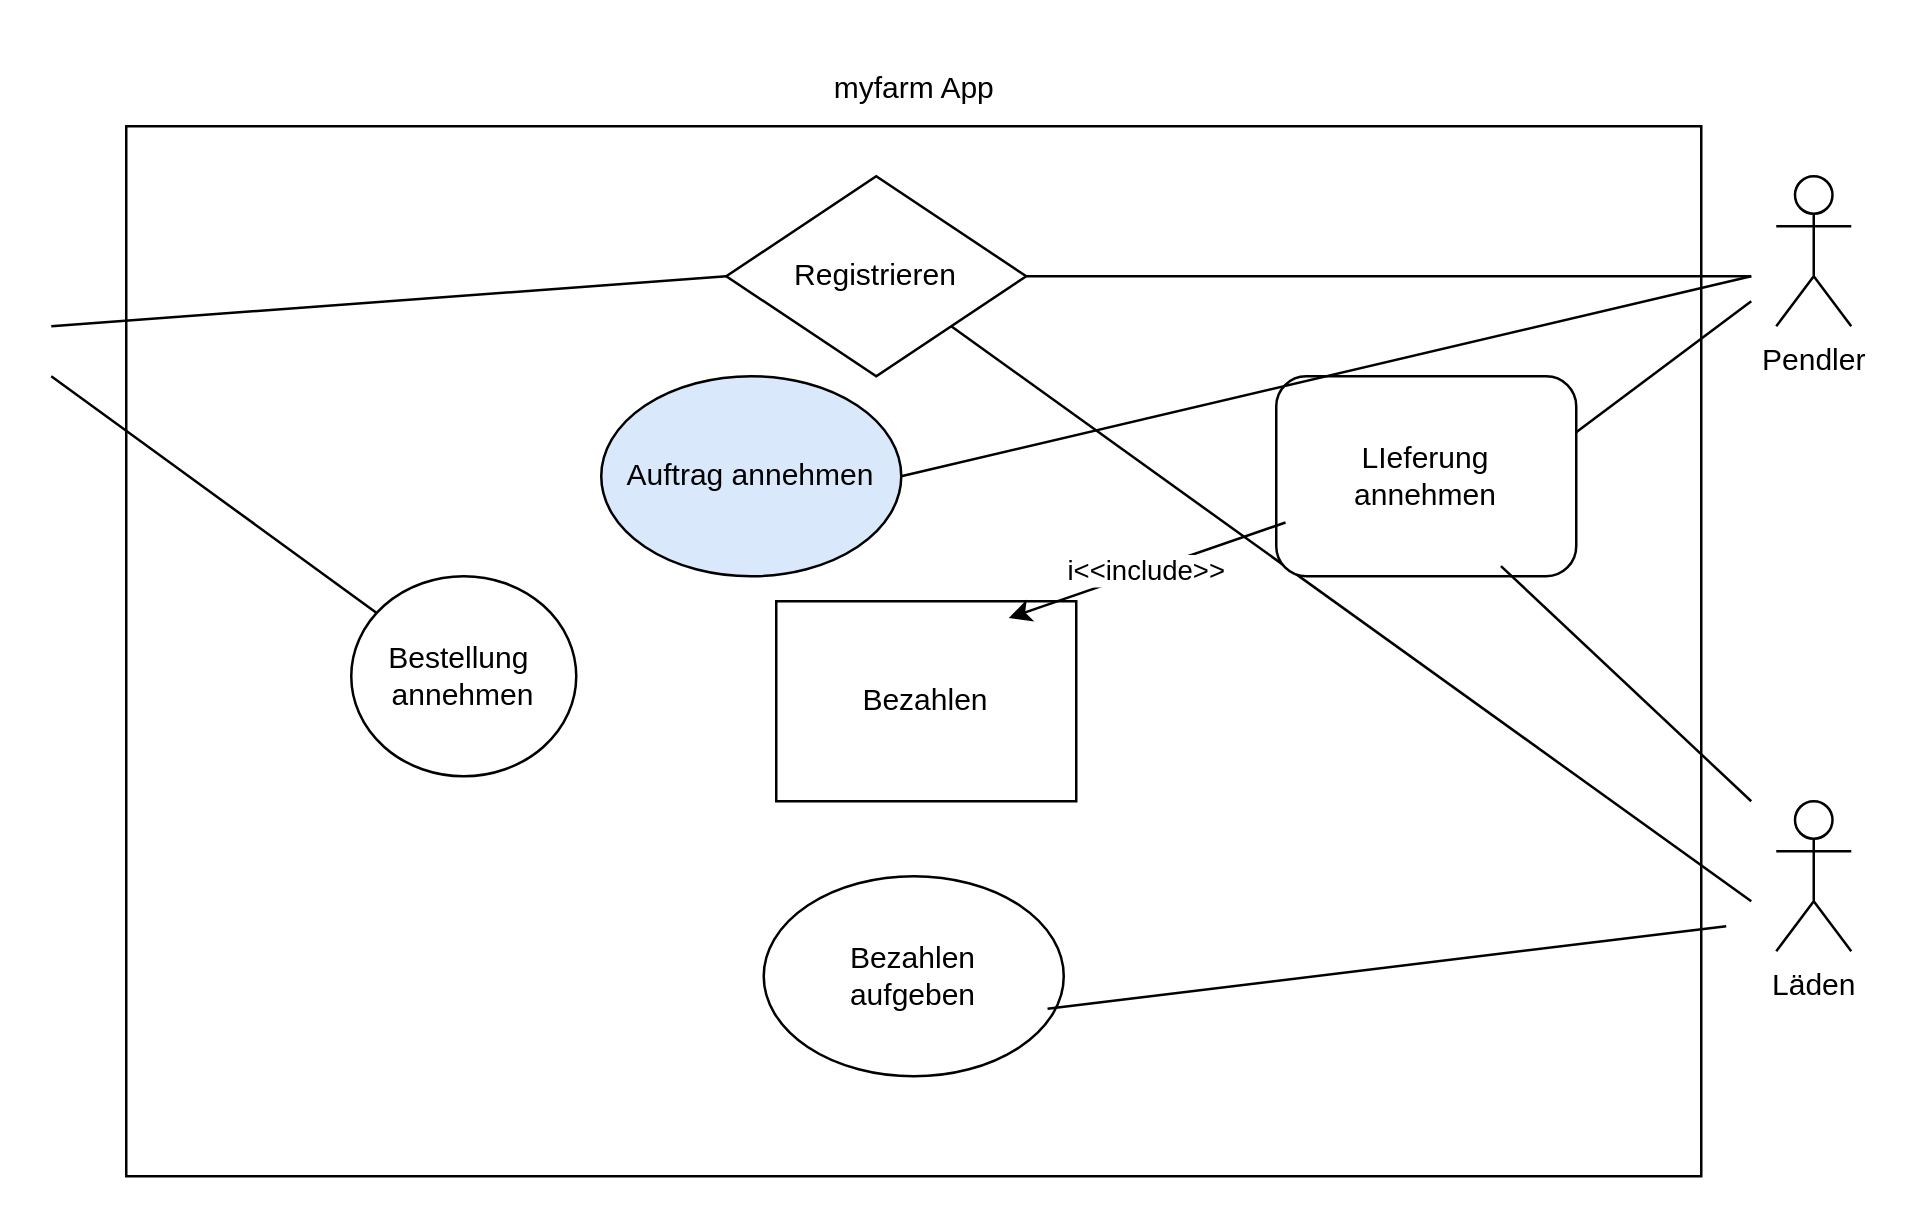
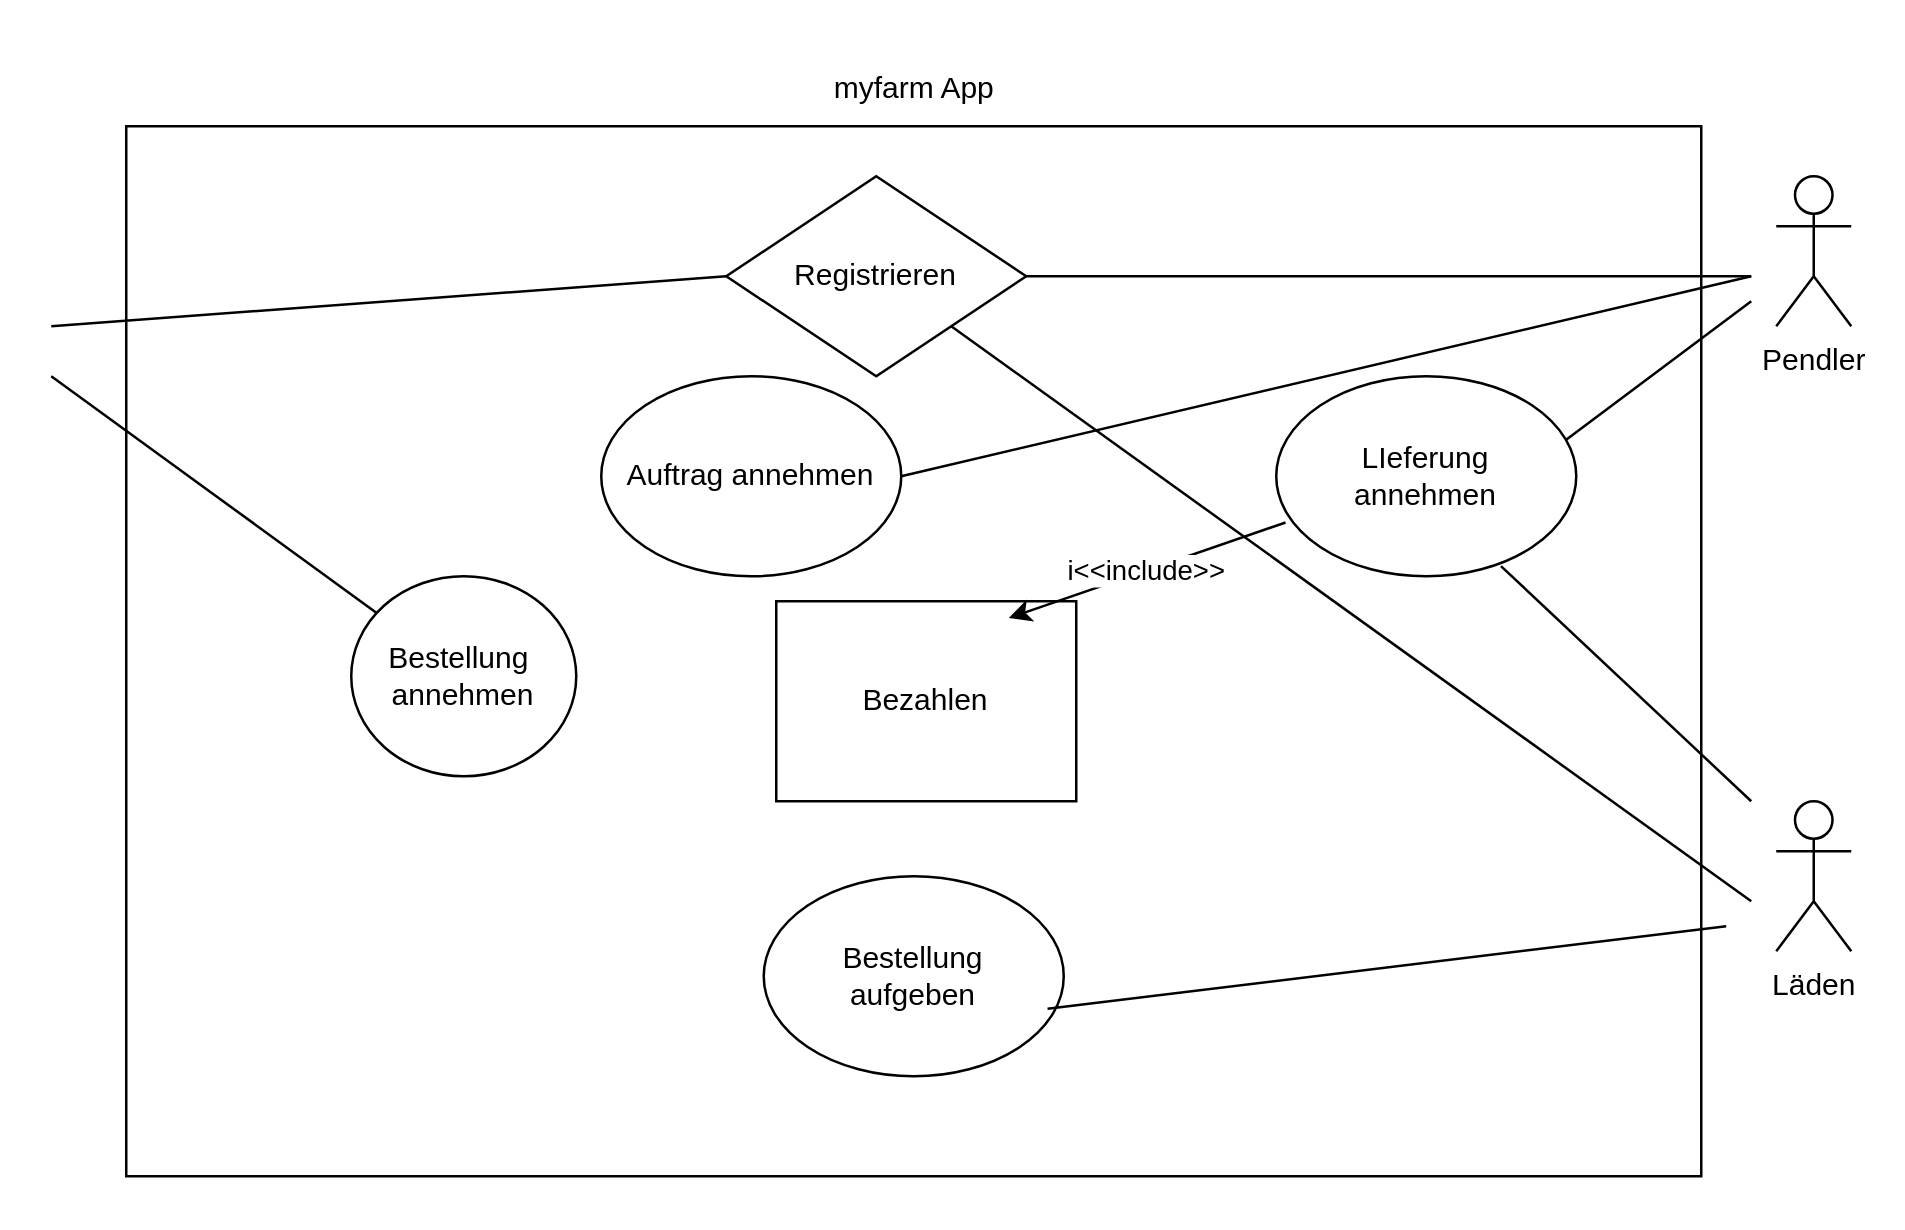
  <mxCell id="0" />
  <mxCell id="1" parent="0" />
  <mxCell id="2" value="" style="rounded=0;whiteSpace=wrap;html=1;" vertex="1" parent="1"><mxGeometry x="50" y="50" width="630" height="420" as="geometry" /></mxCell>
  <mxCell id="3" value="Pendler" style="shape=umlActor;verticalLabelPosition=bottom;verticalAlign=top;html=1;outlineConnect=0;" vertex="1" parent="1"><mxGeometry x="710" y="70" width="30" height="60" as="geometry" /></mxCell>
  <mxCell id="4" value="Läden" style="shape=umlActor;verticalLabelPosition=bottom;verticalAlign=top;html=1;outlineConnect=0;" vertex="1" parent="1"><mxGeometry x="710" y="320" width="30" height="60" as="geometry" /></mxCell>
  <mxCell id="5" value="Registrieren" style="rhombus;whiteSpace=wrap;html=1;" vertex="1" parent="1"><mxGeometry x="290" y="70" width="120" height="80" as="geometry" /></mxCell>
  <mxCell id="6" value="" style="endArrow=none;html=1;rounded=0;entryX=0;entryY=0.5;entryDx=0;entryDy=0;" edge="1" parent="1" target="5"><mxGeometry width="50" height="50" relative="1" as="geometry"><mxPoint x="20" y="130" as="sourcePoint" /><mxPoint x="370" y="180" as="targetPoint" /></mxGeometry></mxCell>
  <mxCell id="7" value="" style="endArrow=none;html=1;rounded=0;exitX=1;exitY=0.5;exitDx=0;exitDy=0;" edge="1" parent="1" source="5"><mxGeometry width="50" height="50" relative="1" as="geometry"><mxPoint x="320" y="230" as="sourcePoint" /><mxPoint x="700" y="110" as="targetPoint" /></mxGeometry></mxCell>
  <mxCell id="8" value="" style="endArrow=none;html=1;rounded=0;exitX=1;exitY=1;exitDx=0;exitDy=0;" edge="1" parent="1" source="5"><mxGeometry width="50" height="50" relative="1" as="geometry"><mxPoint x="320" y="270" as="sourcePoint" /><mxPoint x="700" y="360" as="targetPoint" /></mxGeometry></mxCell>
  <mxCell id="9" value="Bestellung&amp;nbsp;&lt;br&gt;annehmen" style="ellipse;whiteSpace=wrap;html=1;" vertex="1" parent="1"><mxGeometry x="140" y="230" width="90" height="80" as="geometry" /></mxCell>
  <mxCell id="10" value="" style="endArrow=none;html=1;rounded=0;" edge="1" parent="1" source="9"><mxGeometry width="50" height="50" relative="1" as="geometry"><mxPoint x="340" y="290" as="sourcePoint" /><mxPoint x="20" y="150" as="targetPoint" /></mxGeometry></mxCell>
  <mxCell id="11" value="" style="endArrow=none;html=1;rounded=0;exitX=0.953;exitY=0.332;exitDx=0;exitDy=0;exitPerimeter=0;" edge="1" parent="1" source="12"><mxGeometry width="50" height="50" relative="1" as="geometry"><mxPoint x="340" y="290" as="sourcePoint" /><mxPoint x="700" y="120" as="targetPoint" /></mxGeometry></mxCell>
- <mxCell id="12" value="LIeferung&lt;br&gt;annehmen" style="whiteSpace=wrap;html=1;rounded=1;" vertex="1" parent="1"><mxGeometry x="510" y="150" width="120" height="80" as="geometry" /></mxCell>
- <mxCell id="13" value="Bezahlen&lt;br&gt;aufgeben" style="ellipse;whiteSpace=wrap;html=1;" vertex="1" parent="1"><mxGeometry x="305" y="350" width="120" height="80" as="geometry" /></mxCell>
+ <mxCell id="12" value="LIeferung&lt;br&gt;annehmen" style="ellipse;whiteSpace=wrap;html=1;" vertex="1" parent="1"><mxGeometry x="510" y="150" width="120" height="80" as="geometry" /></mxCell>
+ <mxCell id="13" value="Bestellung&lt;br&gt;aufgeben" style="ellipse;whiteSpace=wrap;html=1;" vertex="1" parent="1"><mxGeometry x="305" y="350" width="120" height="80" as="geometry" /></mxCell>
  <mxCell id="14" value="" style="endArrow=none;html=1;rounded=0;exitX=0.946;exitY=0.662;exitDx=0;exitDy=0;exitPerimeter=0;" edge="1" parent="1" source="13"><mxGeometry width="50" height="50" relative="1" as="geometry"><mxPoint x="340" y="290" as="sourcePoint" /><mxPoint x="690" y="370" as="targetPoint" /></mxGeometry></mxCell>
  <mxCell id="15" value="myfarm App" style="text;html=1;align=center;verticalAlign=middle;resizable=0;points=[];autosize=1;strokeColor=none;fillColor=none;" vertex="1" parent="1"><mxGeometry x="320" y="20" width="90" height="30" as="geometry" /></mxCell>
  <mxCell id="16" value="" style="endArrow=none;html=1;rounded=0;entryX=0.749;entryY=0.949;entryDx=0;entryDy=0;entryPerimeter=0;" edge="1" parent="1" target="12"><mxGeometry width="50" height="50" relative="1" as="geometry"><mxPoint x="700" y="320" as="sourcePoint" /><mxPoint x="390" y="240" as="targetPoint" /></mxGeometry></mxCell>
  <mxCell id="17" value="Bezahlen" style="whiteSpace=wrap;html=1;rounded=0;" vertex="1" parent="1"><mxGeometry x="310" y="240" width="120" height="80" as="geometry" /></mxCell>
  <mxCell id="18" value="" style="endArrow=classic;html=1;rounded=0;exitX=0.031;exitY=0.731;exitDx=0;exitDy=0;exitPerimeter=0;entryX=0.775;entryY=0.084;entryDx=0;entryDy=0;entryPerimeter=0;dashed=0;dashPattern=8 8;" edge="1" parent="1" source="12" target="17"><mxGeometry relative="1" as="geometry"><mxPoint x="320" y="270" as="sourcePoint" /><mxPoint x="420" y="270" as="targetPoint" /></mxGeometry></mxCell>
  <mxCell id="19" value="i&amp;lt;&amp;lt;include&amp;gt;&amp;gt;" style="edgeLabel;resizable=0;html=1;align=center;verticalAlign=middle;" connectable="0" vertex="1" parent="18"><mxGeometry relative="1" as="geometry" /></mxCell>
- <mxCell id="20" value="Auftrag annehmen" style="ellipse;whiteSpace=wrap;html=1;fillColor=#dae8fc;" vertex="1" parent="1"><mxGeometry x="240" y="150" width="120" height="80" as="geometry" /></mxCell>
+ <mxCell id="20" value="Auftrag annehmen" style="ellipse;whiteSpace=wrap;html=1;" vertex="1" parent="1"><mxGeometry x="240" y="150" width="120" height="80" as="geometry" /></mxCell>
  <mxCell id="21" value="" style="endArrow=none;html=1;rounded=0;exitX=1;exitY=0.5;exitDx=0;exitDy=0;" edge="1" parent="1" source="20"><mxGeometry width="50" height="50" relative="1" as="geometry"><mxPoint x="360" y="170" as="sourcePoint" /><mxPoint x="700" y="110" as="targetPoint" /></mxGeometry></mxCell>
